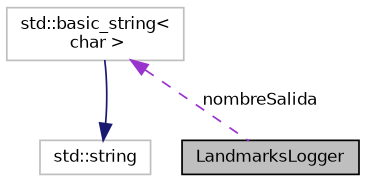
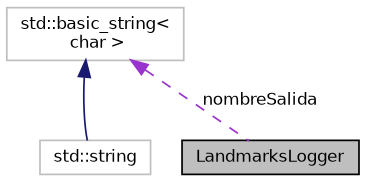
  digraph {
    node [color=grey75 fillcolor=white fontname=Helvetica fontsize=10 shape=record style=filled]
    edge [dir=back fontname=Helvetica fontsize=10 labelfontname=Helvetica labelfontsize=10]
    n1 [color=black fillcolor=grey75 fontcolor=black height=0.2 label=LandmarksLogger width=0.4]
    n2 [height=0.2 label="std::string" width=0.4]
    n3 [height=0.2 label="std::basic_string\<\l char \>" width=0.4]
    n3 -> n1 [color=darkorchid3 label=" nombreSalida" style=dashed]
-   n2 -> n3 [color=midnightblue style=solid]
+   n3 -> n2 [color=midnightblue style=solid]
  }
